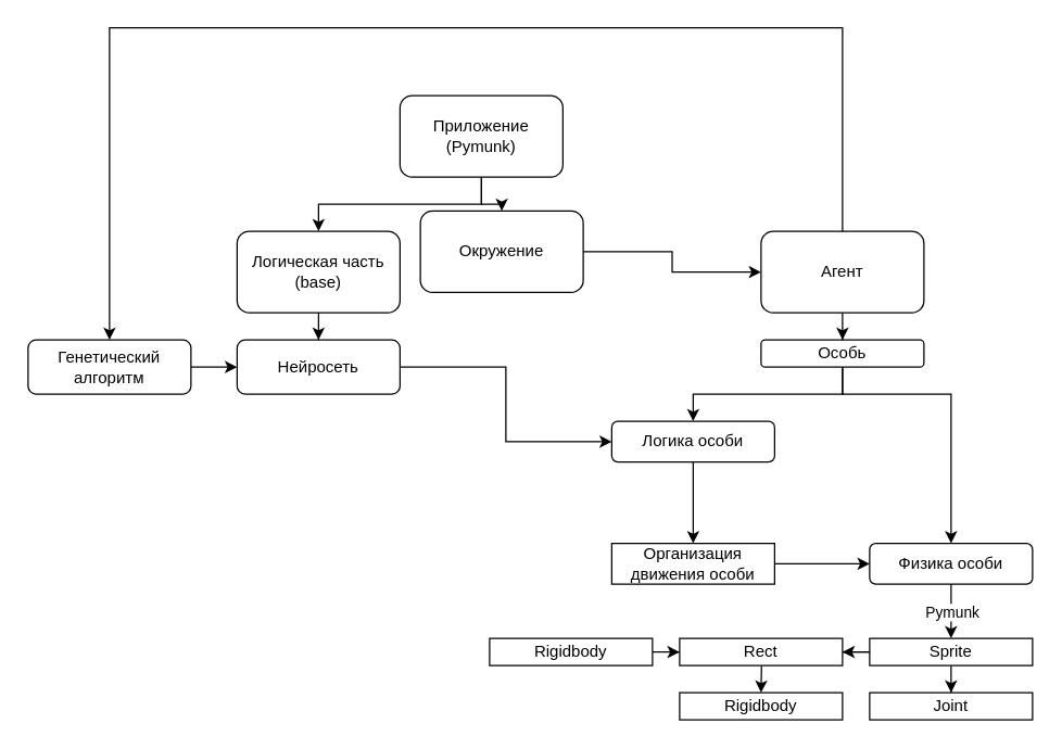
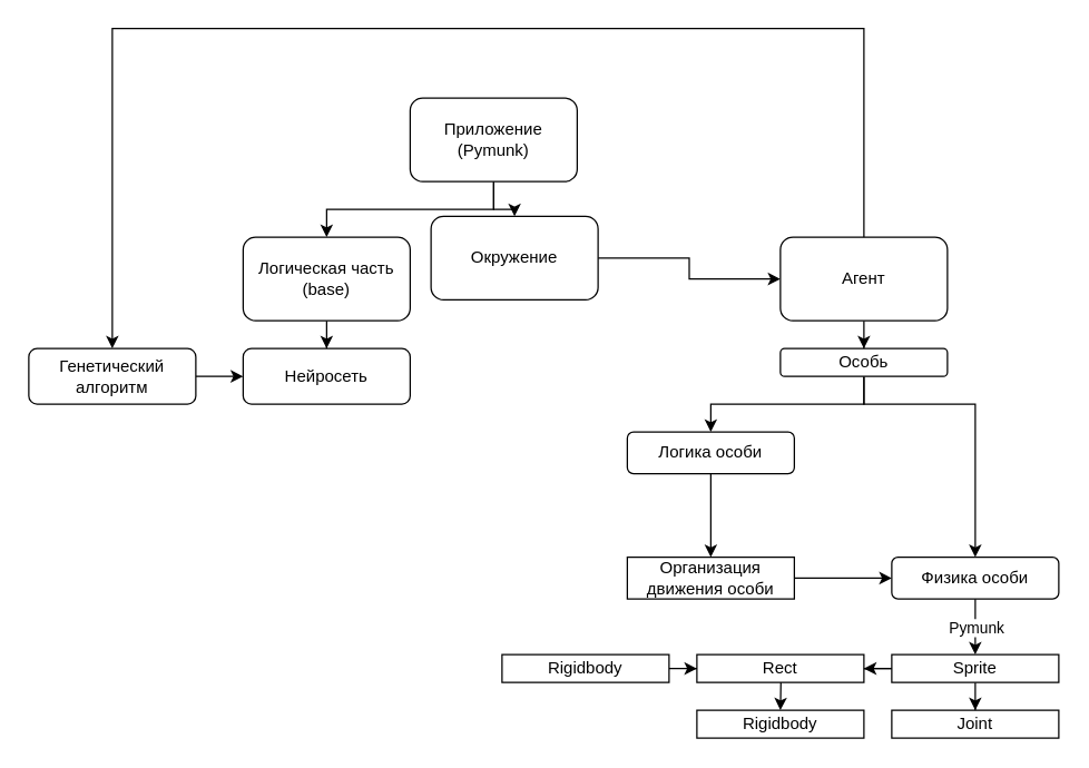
  <mxCell id="0" />
  <mxCell id="1" parent="0" />
  <mxCell id="2" value="" style="edgeStyle=orthogonalEdgeStyle;rounded=0;orthogonalLoop=1;jettySize=auto;html=1;" parent="1" source="4" target="6" edge="1"><mxGeometry relative="1" as="geometry" /></mxCell>
  <mxCell id="3" value="" style="edgeStyle=orthogonalEdgeStyle;rounded=0;orthogonalLoop=1;jettySize=auto;html=1;" parent="1" source="4" target="8" edge="1"><mxGeometry relative="1" as="geometry" /></mxCell>
  <mxCell id="4" value="Приложение&lt;br&gt;(Pymunk)" style="rounded=1;whiteSpace=wrap;html=1;" parent="1" vertex="1"><mxGeometry x="294" y="70" width="120" height="60" as="geometry" /></mxCell>
  <mxCell id="5" value="" style="edgeStyle=orthogonalEdgeStyle;rounded=0;orthogonalLoop=1;jettySize=auto;html=1;align=center;" parent="1" source="6" target="29" edge="1"><mxGeometry relative="1" as="geometry" /></mxCell>
  <mxCell id="6" value="Логическая часть&lt;br&gt;(base)" style="whiteSpace=wrap;html=1;rounded=1;" parent="1" vertex="1"><mxGeometry x="174" y="170" width="120" height="60" as="geometry" /></mxCell>
  <mxCell id="7" value="" style="edgeStyle=orthogonalEdgeStyle;rounded=0;orthogonalLoop=1;jettySize=auto;html=1;" parent="1" source="8" target="11" edge="1"><mxGeometry relative="1" as="geometry" /></mxCell>
  <mxCell id="8" value="Окружение" style="whiteSpace=wrap;html=1;rounded=1;" parent="1" vertex="1"><mxGeometry x="309" y="155" width="120" height="60" as="geometry" /></mxCell>
  <mxCell id="9" value="" style="edgeStyle=orthogonalEdgeStyle;rounded=0;orthogonalLoop=1;jettySize=auto;html=1;align=center;" parent="1" source="11" target="14" edge="1"><mxGeometry relative="1" as="geometry" /></mxCell>
  <mxCell id="10" style="edgeStyle=orthogonalEdgeStyle;rounded=0;orthogonalLoop=1;jettySize=auto;html=1;entryX=0.5;entryY=0;entryDx=0;entryDy=0;align=center;" parent="1" source="11" target="31" edge="1"><mxGeometry relative="1" as="geometry"><Array as="points"><mxPoint x="620" y="20" /><mxPoint x="80" y="20" /></Array></mxGeometry></mxCell>
  <mxCell id="11" value="Агент&lt;br&gt;" style="whiteSpace=wrap;html=1;rounded=1;" parent="1" vertex="1"><mxGeometry x="560" y="170" width="120" height="60" as="geometry" /></mxCell>
  <mxCell id="12" value="" style="edgeStyle=orthogonalEdgeStyle;rounded=0;orthogonalLoop=1;jettySize=auto;html=1;align=center;" parent="1" source="14" target="16" edge="1"><mxGeometry relative="1" as="geometry" /></mxCell>
  <mxCell id="13" value="" style="edgeStyle=orthogonalEdgeStyle;rounded=0;orthogonalLoop=1;jettySize=auto;html=1;align=center;" parent="1" source="14" target="17" edge="1"><mxGeometry relative="1" as="geometry"><Array as="points"><mxPoint x="620" y="290" /><mxPoint x="700" y="290" /></Array></mxGeometry></mxCell>
  <mxCell id="14" value="Особь" style="whiteSpace=wrap;html=1;rounded=1;" parent="1" vertex="1"><mxGeometry x="560" y="250" width="120" height="20" as="geometry" /></mxCell>
  <mxCell id="15" value="" style="edgeStyle=orthogonalEdgeStyle;rounded=0;orthogonalLoop=1;jettySize=auto;html=1;align=center;" parent="1" source="16" target="34" edge="1"><mxGeometry relative="1" as="geometry" /></mxCell>
  <mxCell id="16" value="Логика особи" style="whiteSpace=wrap;html=1;rounded=1;" parent="1" vertex="1"><mxGeometry x="450" y="310" width="120" height="30" as="geometry" /></mxCell>
  <mxCell id="17" value="Физика особи" style="whiteSpace=wrap;html=1;rounded=1;" parent="1" vertex="1"><mxGeometry x="640" y="400" width="120" height="30" as="geometry" /></mxCell>
  <mxCell id="18" value="" style="endArrow=classic;html=1;rounded=0;align=center;exitX=0.5;exitY=1;exitDx=0;exitDy=0;" parent="1" source="17" edge="1"><mxGeometry relative="1" as="geometry"><mxPoint x="510" y="330" as="sourcePoint" /><mxPoint x="700" y="470" as="targetPoint" /></mxGeometry></mxCell>
  <mxCell id="19" value="Pymunk" style="edgeLabel;resizable=0;html=1;align=center;verticalAlign=middle;" parent="18" connectable="0" vertex="1"><mxGeometry relative="1" as="geometry" /></mxCell>
  <mxCell id="20" value="" style="edgeStyle=orthogonalEdgeStyle;rounded=0;orthogonalLoop=1;jettySize=auto;html=1;align=center;" parent="1" source="23" target="24" edge="1"><mxGeometry relative="1" as="geometry" /></mxCell>
  <mxCell id="21" value="" style="edgeStyle=orthogonalEdgeStyle;rounded=0;orthogonalLoop=1;jettySize=auto;html=1;align=center;" parent="1" source="23" target="25" edge="1"><mxGeometry relative="1" as="geometry" /></mxCell>
  <mxCell id="22" value="" style="edgeStyle=orthogonalEdgeStyle;rounded=0;orthogonalLoop=1;jettySize=auto;html=1;align=center;" parent="1" source="23" edge="1"><mxGeometry relative="1" as="geometry"><mxPoint x="560" y="510" as="targetPoint" /></mxGeometry></mxCell>
  <mxCell id="23" value="Sprite" style="rounded=0;whiteSpace=wrap;html=1;align=center;" parent="1" vertex="1"><mxGeometry x="640" y="470" width="120" height="20" as="geometry" /></mxCell>
  <mxCell id="24" value="Rect" style="rounded=0;whiteSpace=wrap;html=1;align=center;" parent="1" vertex="1"><mxGeometry x="500" y="470" width="120" height="20" as="geometry" /></mxCell>
  <mxCell id="25" value="Joint" style="rounded=0;whiteSpace=wrap;html=1;align=center;" parent="1" vertex="1"><mxGeometry x="640" y="510" width="120" height="20" as="geometry" /></mxCell>
  <mxCell id="26" style="edgeStyle=orthogonalEdgeStyle;rounded=0;orthogonalLoop=1;jettySize=auto;html=1;align=center;" parent="1" source="27" target="24" edge="1"><mxGeometry relative="1" as="geometry" /></mxCell>
  <mxCell id="27" value="Rigidbody" style="rounded=0;whiteSpace=wrap;html=1;align=center;" parent="1" vertex="1"><mxGeometry x="360" y="470" width="120" height="20" as="geometry" /></mxCell>
- <mxCell id="28" style="edgeStyle=orthogonalEdgeStyle;rounded=0;orthogonalLoop=1;jettySize=auto;html=1;entryX=0;entryY=0.5;entryDx=0;entryDy=0;align=center;" parent="1" source="29" target="16" edge="1"><mxGeometry relative="1" as="geometry" /></mxCell>
  <mxCell id="29" value="Нейросеть" style="whiteSpace=wrap;html=1;rounded=1;" parent="1" vertex="1"><mxGeometry x="174" y="250" width="120" height="40" as="geometry" /></mxCell>
  <mxCell id="30" value="" style="edgeStyle=orthogonalEdgeStyle;rounded=0;orthogonalLoop=1;jettySize=auto;html=1;align=center;" parent="1" source="31" target="29" edge="1"><mxGeometry relative="1" as="geometry" /></mxCell>
  <mxCell id="31" value="Генетический алгоритм" style="whiteSpace=wrap;html=1;rounded=1;" parent="1" vertex="1"><mxGeometry x="20" y="250" width="120" height="40" as="geometry" /></mxCell>
  <mxCell id="32" value="Rigidbody" style="rounded=0;whiteSpace=wrap;html=1;align=center;" parent="1" vertex="1"><mxGeometry x="500" y="510" width="120" height="20" as="geometry" /></mxCell>
  <mxCell id="33" value="" style="edgeStyle=orthogonalEdgeStyle;rounded=0;orthogonalLoop=1;jettySize=auto;html=1;align=center;" parent="1" source="34" target="17" edge="1"><mxGeometry relative="1" as="geometry" /></mxCell>
  <mxCell id="34" value="Организация движения особи" style="rounded=0;whiteSpace=wrap;html=1;align=center;" parent="1" vertex="1"><mxGeometry x="450" y="400" width="120" height="30" as="geometry" /></mxCell>
